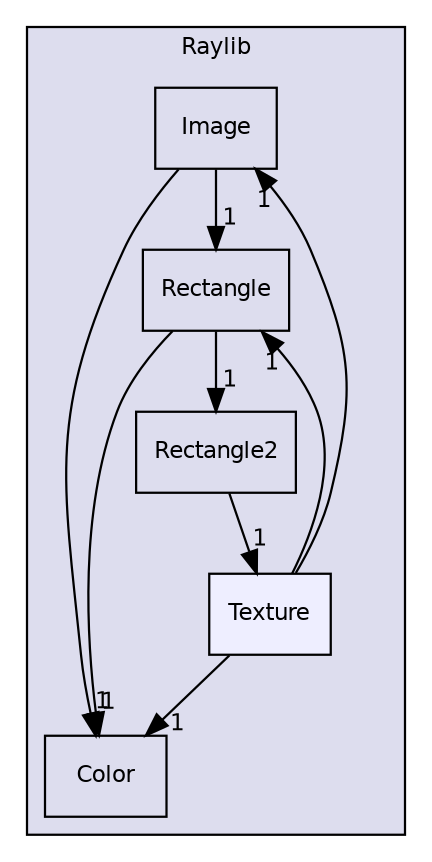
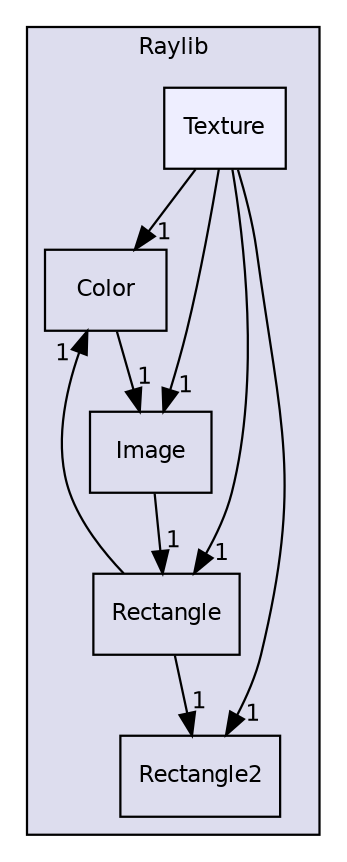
  digraph {
    compound=true
    node [fontname=Helvetica fontsize=10 shape=box]
    edge [headlabel=1 labeldistance=1.5 labelfontname=Helvetica labelfontsize=10]
    n1 [label=Color]
    n2 [label=Image]
    n3 [label=Rectangle]
    n4 [label=Rectangle2]
    n5 [fillcolor="#eeeeff" label=Texture pencolor=black style=filled]
    subgraph cluster_1 {
      bgcolor="#ddddee"
      fontname=Helvetica
      fontsize=10
      label=Raylib
      pencolor=black
      n1
      n2
      n3
      n4
      n5
    }
-   n2 -> n1
+   n1 -> n2
    n2 -> n3
    n3 -> n1
    n3 -> n4
    n5 -> n1
    n5 -> n2
    n5 -> n3
-   n4 -> n5
+   n5 -> n4
  }
